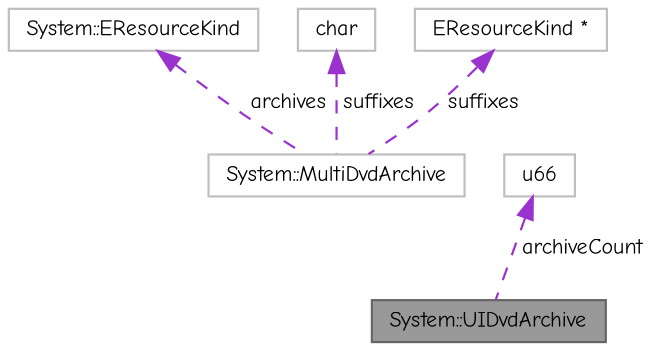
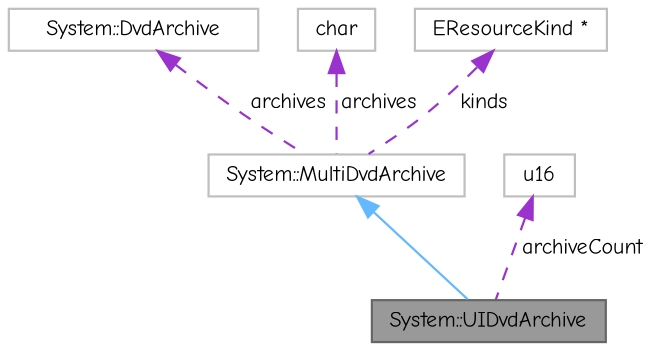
  digraph {
    fontname="Comic Neue"
    node [color=grey75 fillcolor=white fontname="Comic Neue" fontsize=10 shape=box style=filled]
    edge [color=darkorchid3 dir=back fontname="Comic Neue" fontsize=10 labelfontname=FreeMono labelfontsize=10 style=dashed]
    n1 [color=gray40 fillcolor=grey60 fontcolor=black height=0.2 label="System::UIDvdArchive" width=0.4]
    n2 [height=0.2 label="System::MultiDvdArchive" width=0.4]
-   n3 [height=0.2 label="System::EResourceKind" width=0.4]
-   n4 [height=0.2 label=u66 width=0.4]
+   n3 [height=0.2 label="System::DvdArchive" width=0.4]
+   n4 [height=0.2 label=u16 width=0.4]
    n5 [height=0.2 label=char width=0.4]
    n6 [height=0.2 label="EResourceKind *" width=0.4]
+   n2 -> n1 [color=steelblue1 style=solid]
    n3 -> n2 [label=" archives"]
    n4 -> n1 [label=" archiveCount"]
-   n5 -> n2 [label=" suffixes"]
-   n6 -> n2 [label=" suffixes"]
+   n5 -> n2 [label=" archives"]
+   n6 -> n2 [label=" kinds"]
  }
